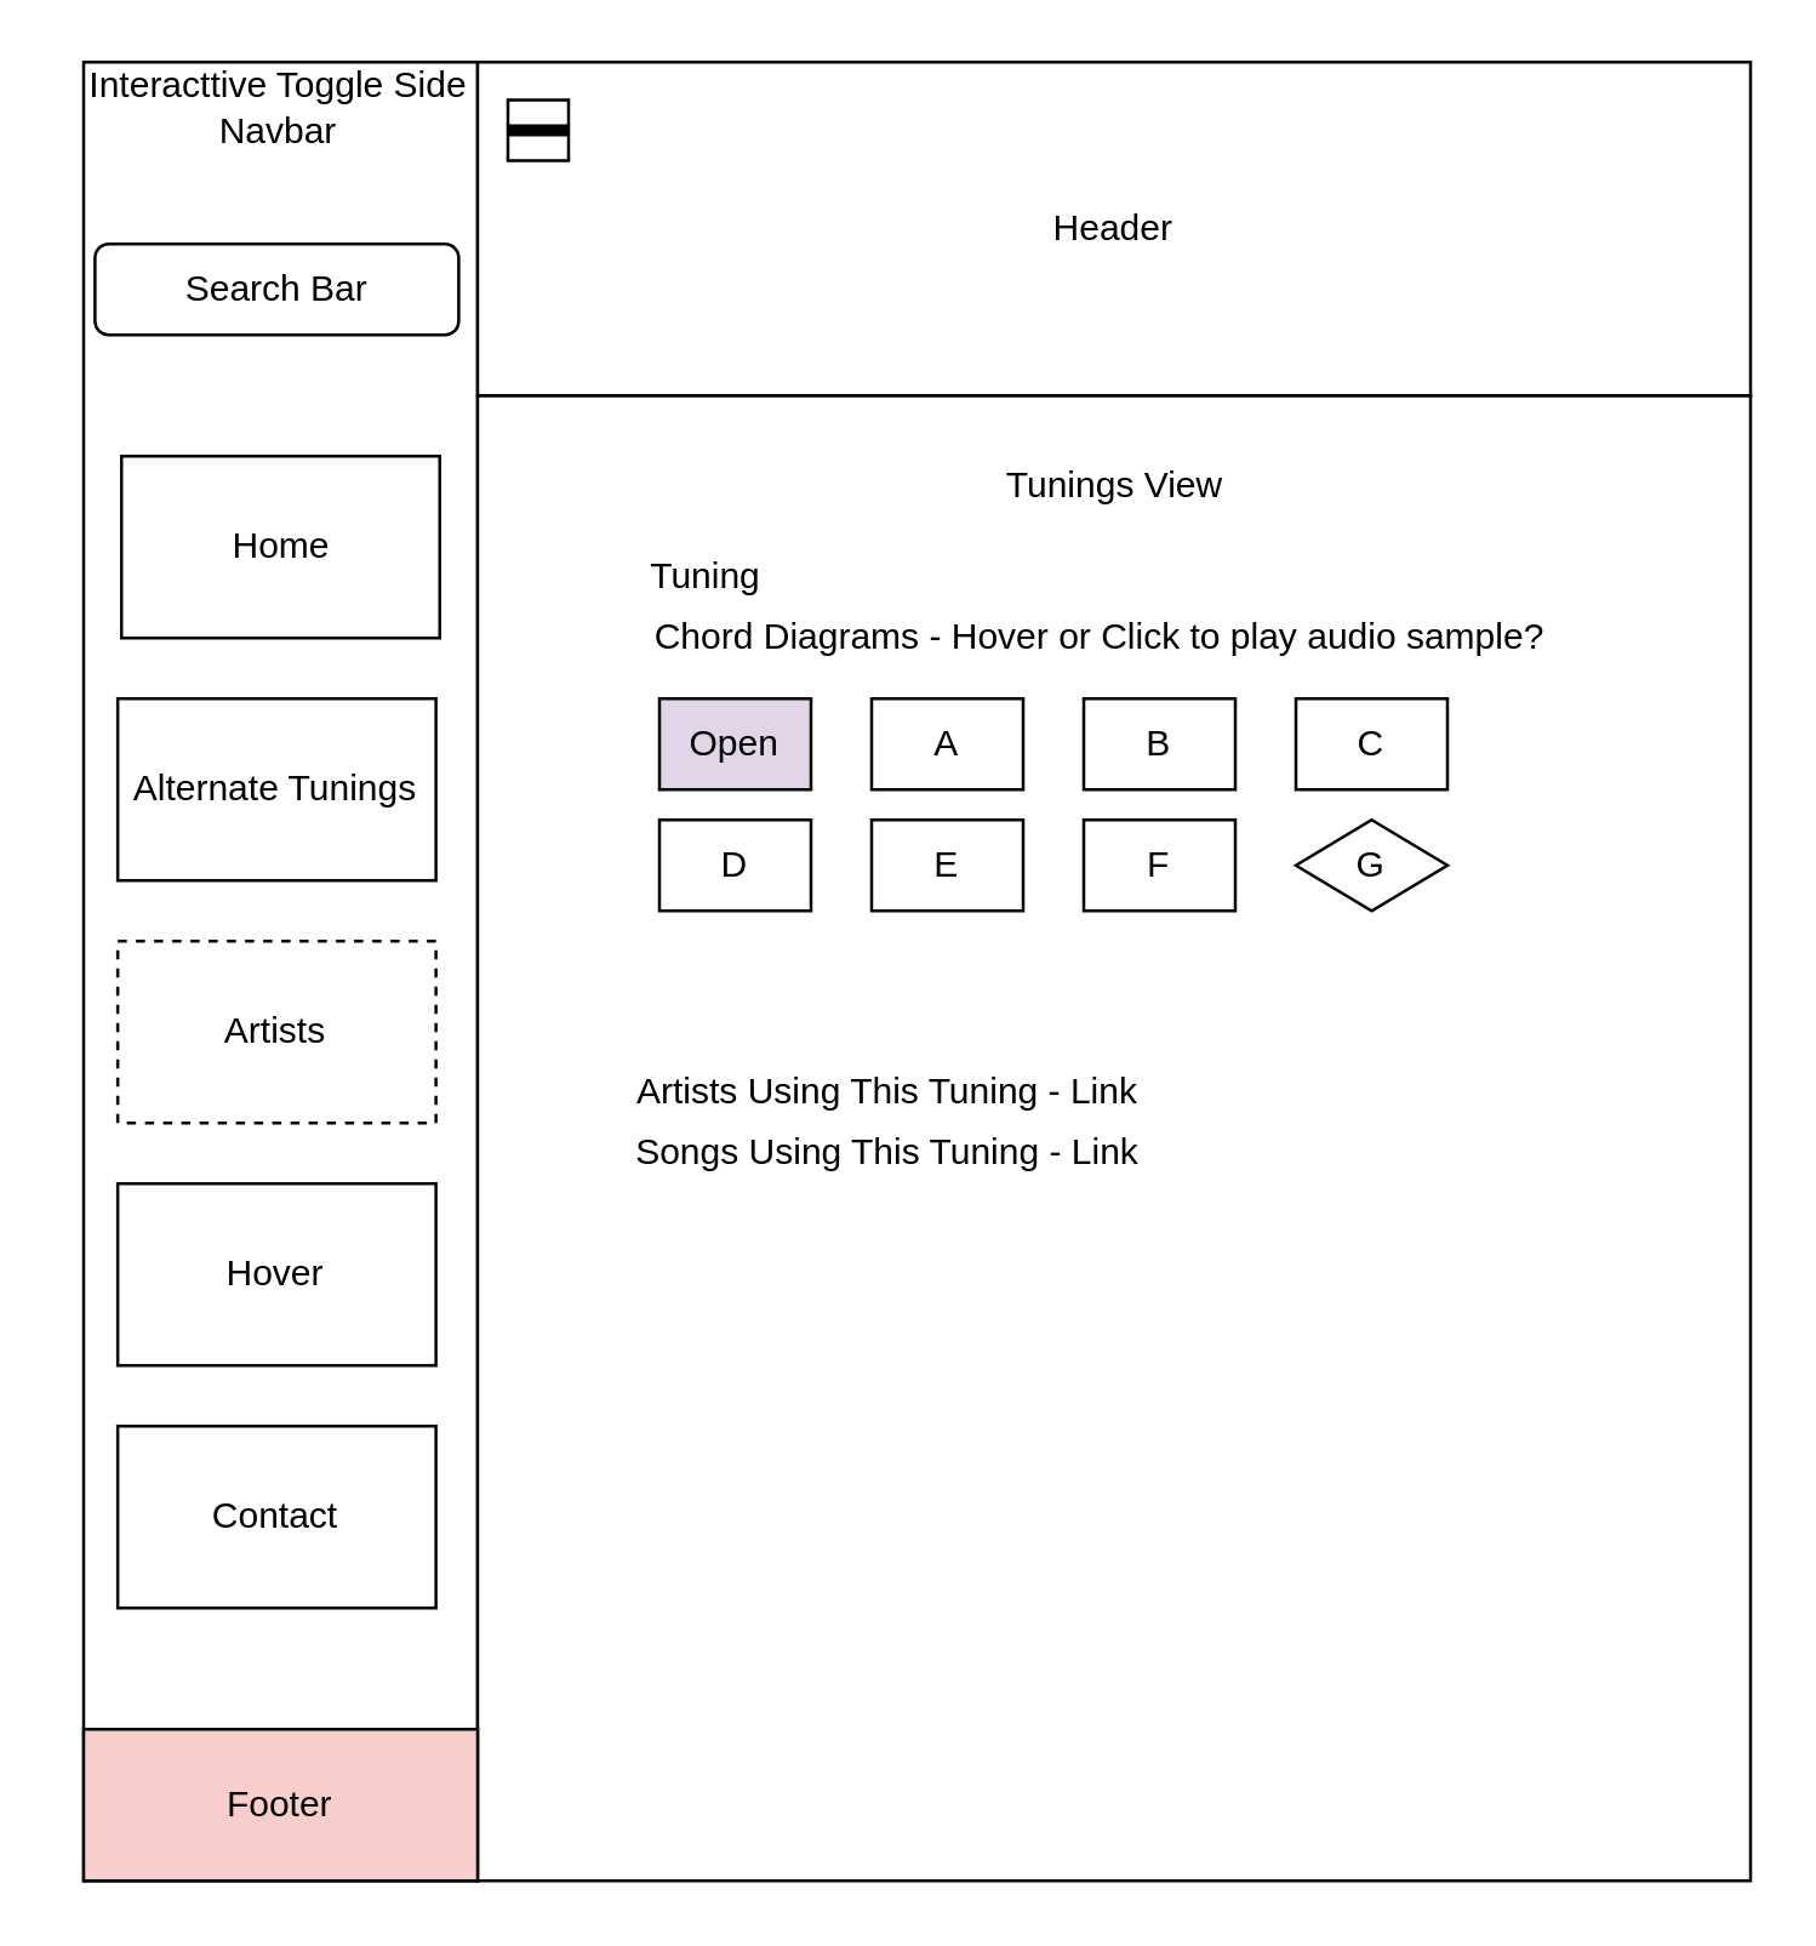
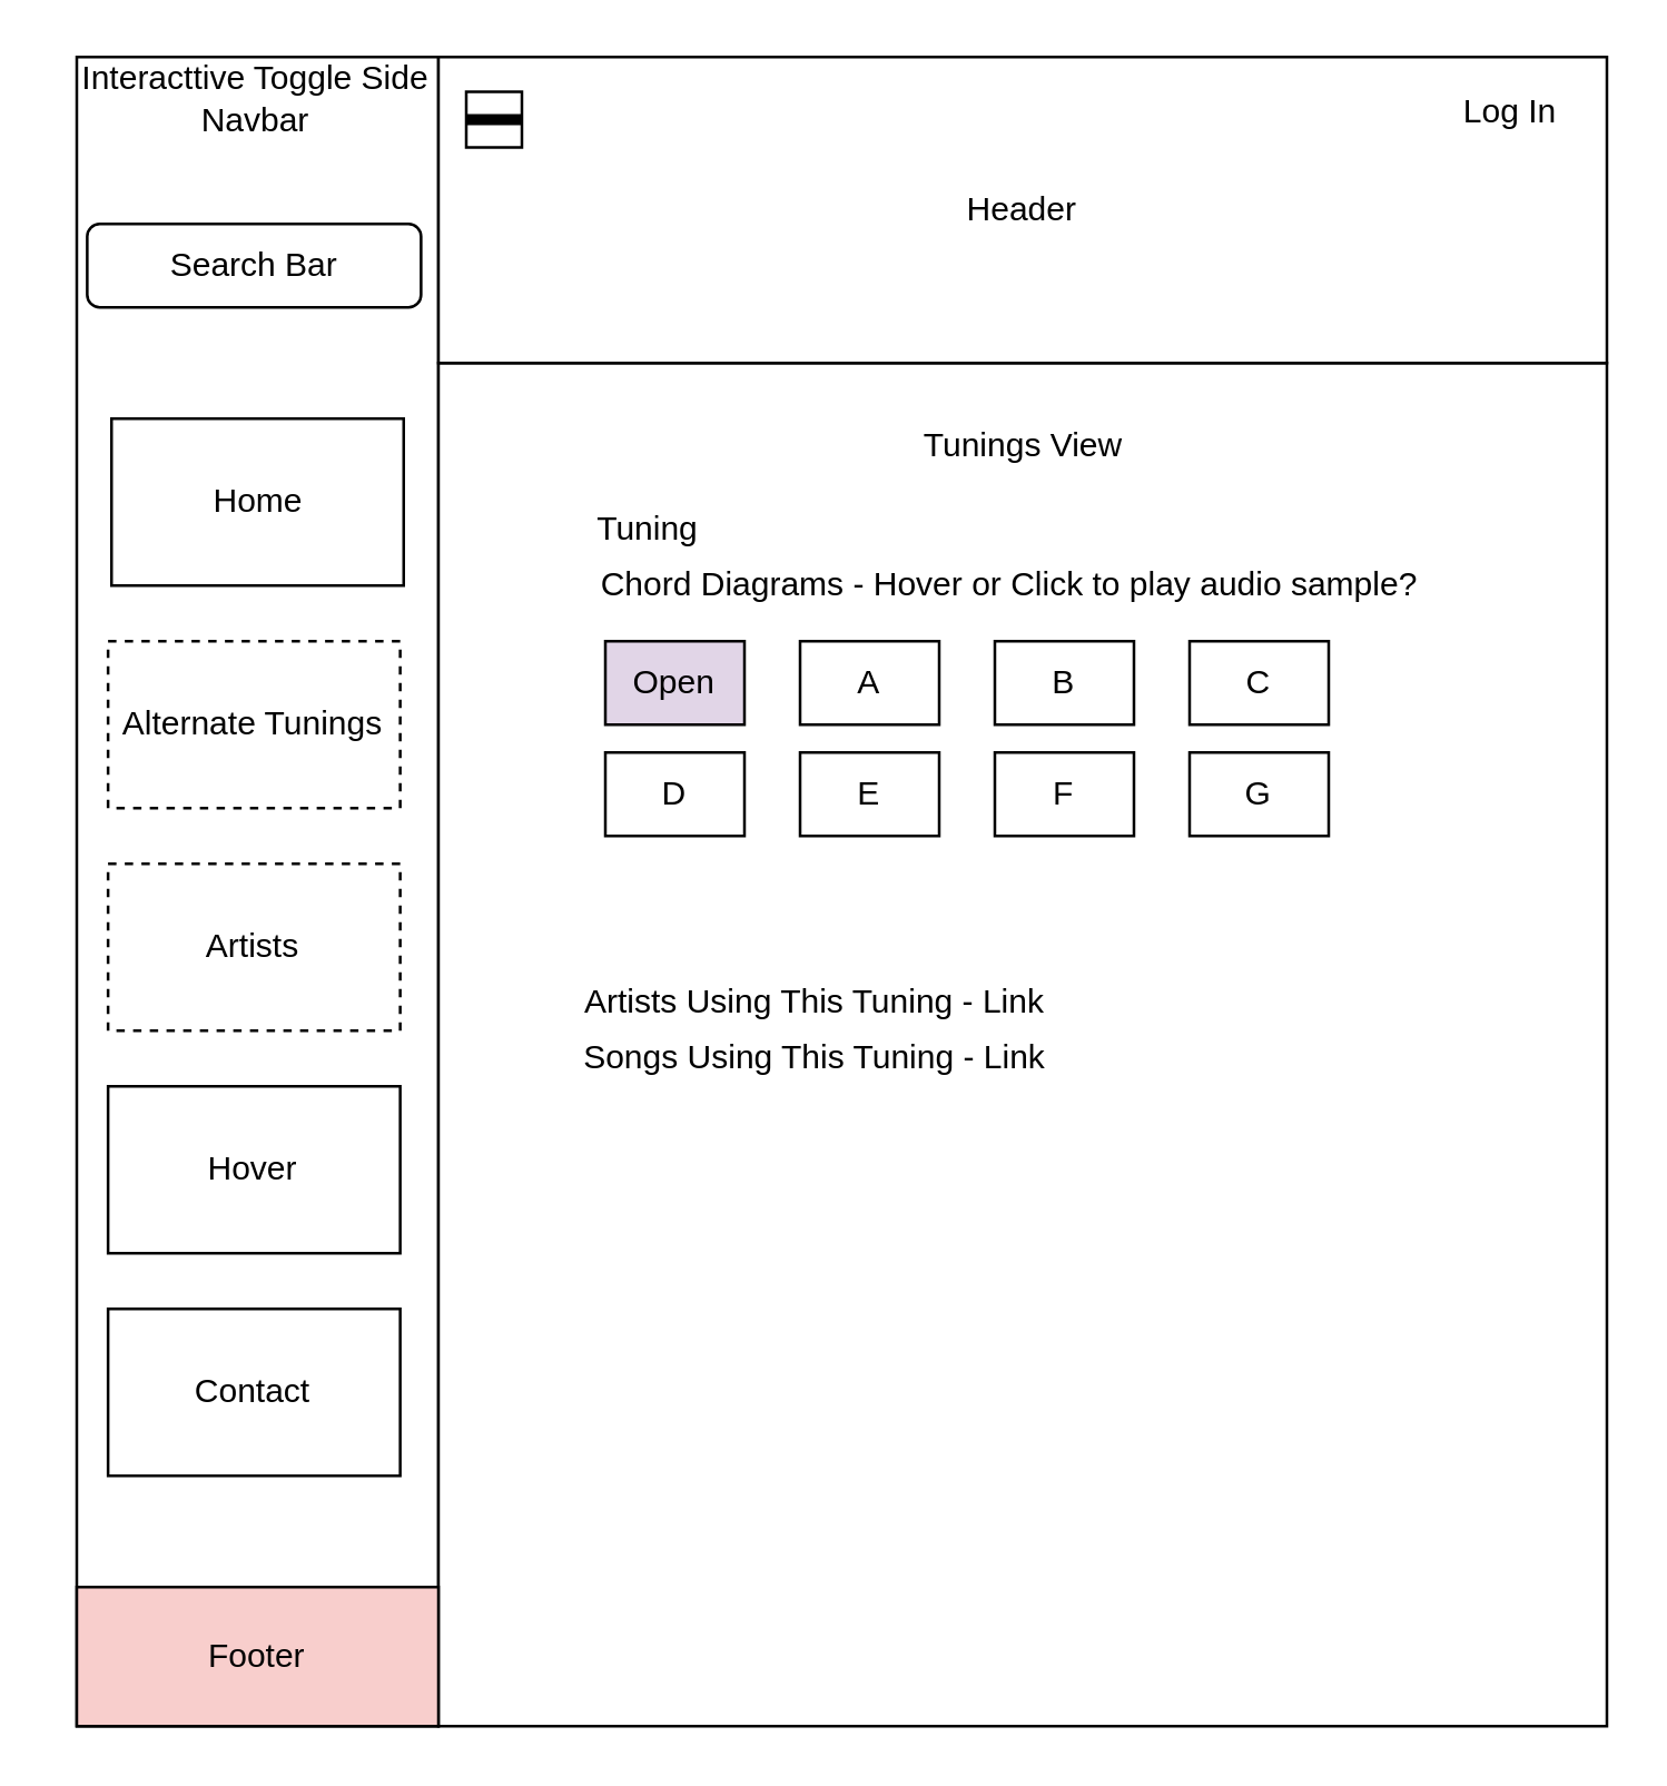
  <mxCell id="0" />
  <mxCell id="1" parent="0" />
  <mxCell id="2" value="" style="rounded=0;whiteSpace=wrap;html=1;" vertex="1" parent="1"><mxGeometry x="27" y="20" width="130" height="600" as="geometry" /></mxCell>
  <mxCell id="3" value="" style="rounded=0;whiteSpace=wrap;html=1;" vertex="1" parent="1"><mxGeometry x="157" y="130" width="420" height="490" as="geometry" /></mxCell>
  <mxCell id="4" value="Home" style="rounded=0;whiteSpace=wrap;html=1;" vertex="1" parent="1"><mxGeometry x="39.5" y="150" width="105" height="60" as="geometry" /></mxCell>
- <mxCell id="5" value="Alternate Tunings" style="rounded=0;whiteSpace=wrap;html=1;" vertex="1" parent="1"><mxGeometry x="38.25" y="230" width="105" height="60" as="geometry" /></mxCell>
+ <mxCell id="5" value="Alternate Tunings" style="rounded=0;whiteSpace=wrap;html=1;dashed=1;" vertex="1" parent="1"><mxGeometry x="38.25" y="230" width="105" height="60" as="geometry" /></mxCell>
  <mxCell id="6" value="Artists" style="rounded=0;whiteSpace=wrap;html=1;dashed=1;" vertex="1" parent="1"><mxGeometry x="38.25" y="310" width="105" height="60" as="geometry" /></mxCell>
  <mxCell id="7" value="Hover" style="rounded=0;whiteSpace=wrap;html=1;" vertex="1" parent="1"><mxGeometry x="38.25" y="390" width="105" height="60" as="geometry" /></mxCell>
  <mxCell id="8" value="Header" style="rounded=0;whiteSpace=wrap;html=1;" vertex="1" parent="1"><mxGeometry x="157" y="20" width="420" height="110" as="geometry" /></mxCell>
  <mxCell id="9" value="Footer" style="rounded=0;whiteSpace=wrap;html=1;fillColor=#f8cecc;" vertex="1" parent="1"><mxGeometry x="27" y="570" width="130" height="50" as="geometry" /></mxCell>
  <mxCell id="10" value="Contact" style="rounded=0;whiteSpace=wrap;html=1;" vertex="1" parent="1"><mxGeometry x="38.25" y="470" width="105" height="60" as="geometry" /></mxCell>
  <mxCell id="11" value="Interacttive Toggle Side&lt;br&gt;Navbar" style="text;html=1;align=center;verticalAlign=middle;resizable=0;points=[];autosize=1;strokeColor=none;fillColor=none;" vertex="1" parent="1"><mxGeometry x="20.75" y="20" width="140" height="30" as="geometry" /></mxCell>
+ <mxCell id="12" value="Log In" style="text;html=1;align=center;verticalAlign=middle;resizable=0;points=[];autosize=1;strokeColor=none;fillColor=none;" vertex="1" parent="1"><mxGeometry x="517" y="30" width="50" height="20" as="geometry" /></mxCell>
  <mxCell id="13" value="Tunings View" style="text;html=1;align=center;verticalAlign=middle;resizable=0;points=[];autosize=1;strokeColor=none;fillColor=none;" vertex="1" parent="1"><mxGeometry x="322" y="150" width="90" height="20" as="geometry" /></mxCell>
  <mxCell id="14" value="Tuning" style="text;html=1;align=center;verticalAlign=middle;resizable=0;points=[];autosize=1;strokeColor=none;fillColor=none;" vertex="1" parent="1"><mxGeometry x="207" y="180" width="50" height="20" as="geometry" /></mxCell>
  <mxCell id="15" value="Open" style="rounded=0;whiteSpace=wrap;html=1;fillColor=#e1d5e7;" vertex="1" parent="1"><mxGeometry x="217" y="230" width="50" height="30" as="geometry" /></mxCell>
  <mxCell id="16" value="A" style="rounded=0;whiteSpace=wrap;html=1;" vertex="1" parent="1"><mxGeometry x="287" y="230" width="50" height="30" as="geometry" /></mxCell>
  <mxCell id="17" value="E" style="rounded=0;whiteSpace=wrap;html=1;" vertex="1" parent="1"><mxGeometry x="287" y="270" width="50" height="30" as="geometry" /></mxCell>
  <mxCell id="18" value="D" style="rounded=0;whiteSpace=wrap;html=1;" vertex="1" parent="1"><mxGeometry x="217" y="270" width="50" height="30" as="geometry" /></mxCell>
  <mxCell id="19" value="F" style="rounded=0;whiteSpace=wrap;html=1;" vertex="1" parent="1"><mxGeometry x="357" y="270" width="50" height="30" as="geometry" /></mxCell>
  <mxCell id="20" value="C" style="rounded=0;whiteSpace=wrap;html=1;" vertex="1" parent="1"><mxGeometry x="427" y="230" width="50" height="30" as="geometry" /></mxCell>
- <mxCell id="21" value="G" style="rhombus;whiteSpace=wrap;html=1;" vertex="1" parent="1"><mxGeometry x="427" y="270" width="50" height="30" as="geometry" /></mxCell>
+ <mxCell id="21" value="G" style="rounded=0;whiteSpace=wrap;html=1;" vertex="1" parent="1"><mxGeometry x="427" y="270" width="50" height="30" as="geometry" /></mxCell>
  <mxCell id="22" value="B" style="rounded=0;whiteSpace=wrap;html=1;" vertex="1" parent="1"><mxGeometry x="357" y="230" width="50" height="30" as="geometry" /></mxCell>
  <mxCell id="23" value="Chord Diagrams - Hover or Click to play audio sample?" style="text;html=1;align=center;verticalAlign=middle;resizable=0;points=[];autosize=1;strokeColor=none;fillColor=none;" vertex="1" parent="1"><mxGeometry x="207" y="200" width="310" height="20" as="geometry" /></mxCell>
  <mxCell id="24" value="Artists Using This Tuning - Link" style="text;html=1;align=center;verticalAlign=middle;resizable=0;points=[];autosize=1;strokeColor=none;fillColor=none;" vertex="1" parent="1"><mxGeometry x="202" y="350" width="180" height="20" as="geometry" /></mxCell>
  <mxCell id="25" value="Songs Using This Tuning - Link" style="text;html=1;align=center;verticalAlign=middle;resizable=0;points=[];autosize=1;strokeColor=none;fillColor=none;" vertex="1" parent="1"><mxGeometry x="202" y="370" width="180" height="20" as="geometry" /></mxCell>
  <mxCell id="26" value="" style="rounded=0;whiteSpace=wrap;html=1;" vertex="1" parent="1"><mxGeometry x="167" y="32.5" width="20" height="20" as="geometry" /></mxCell>
  <mxCell id="27" value="" style="line;strokeWidth=4;html=1;perimeter=backbonePerimeter;points=[];outlineConnect=0;" vertex="1" parent="1"><mxGeometry x="167" y="30" width="20" height="25" as="geometry" /></mxCell>
  <mxCell id="28" value="Search Bar" style="rounded=1;whiteSpace=wrap;html=1;" vertex="1" parent="1"><mxGeometry x="30.75" y="80" width="120" height="30" as="geometry" /></mxCell>
